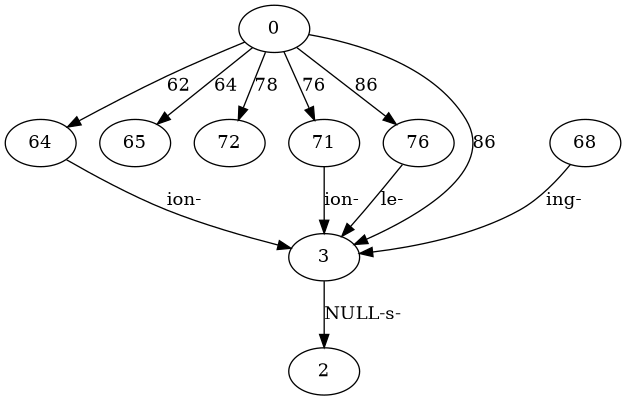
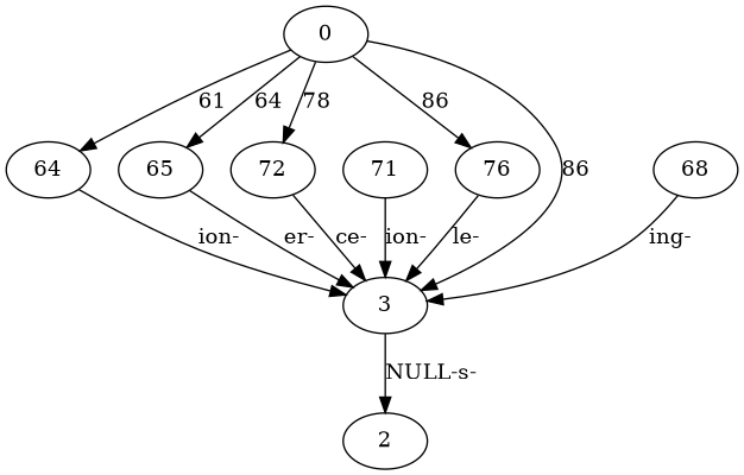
  digraph {
    0 [height=0.5 width=0.75]
    64 [height=0.5 width=0.75]
    65 [height=0.5 width=0.75]
    72 [height=0.5 width=0.75]
    71 [height=0.5 width=0.75]
    76 [height=0.5 width=0.75]
    3 [height=0.5 width=0.75]
    68 [height=0.5 width=0.75]
    2 [height=0.5 width=0.75]
-   0 -> 64 [label=62]
+   0 -> 64 [label=61]
    0 -> 65 [label=64]
    0 -> 72 [label=78]
-   0 -> 71 [label=76]
    0 -> 76 [label=86]
    0 -> 3 [label=86]
    64 -> 3 [label="ion-"]
+   65 -> 3 [label="er-"]
+   72 -> 3 [label="ce-"]
    71 -> 3 [label="ion-"]
    76 -> 3 [label="le-"]
    3 -> 2 [label="NULL-s-"]
    68 -> 3 [label="ing-"]
  }
